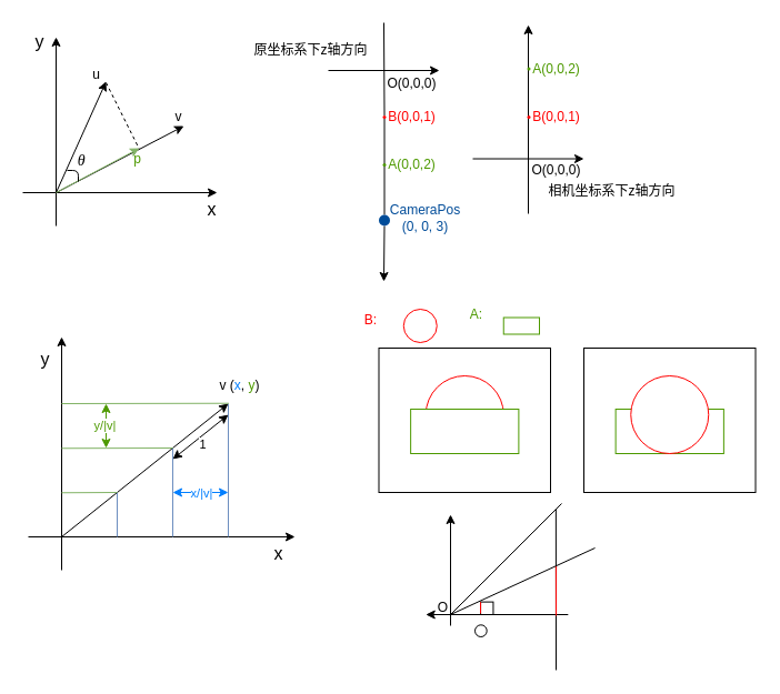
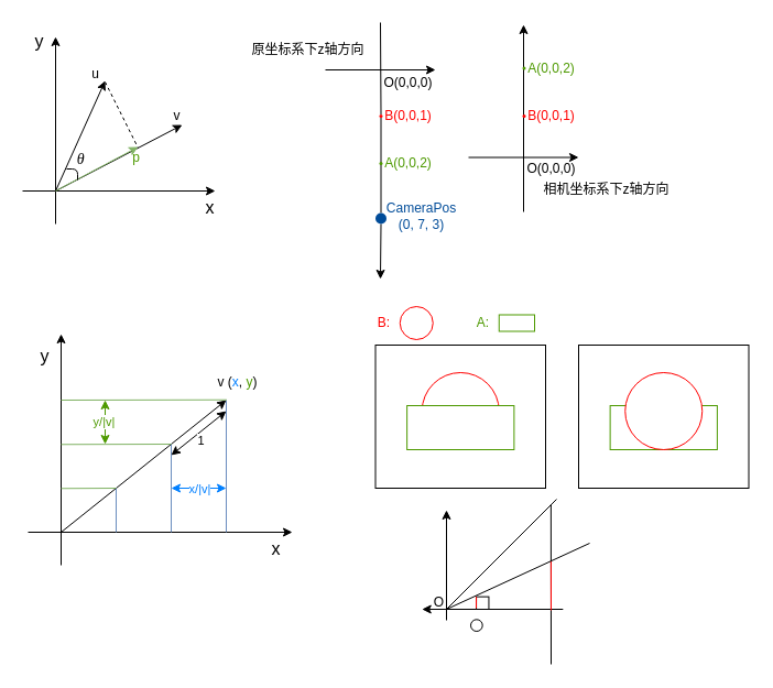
  <mxCell id="0" />
  <mxCell id="1" parent="0" />
  <mxCell id="2" value="" style="endArrow=classic;html=1;" parent="1" edge="1"><mxGeometry width="50" height="50" relative="1" as="geometry"><mxPoint x="25" y="483" as="sourcePoint" /><mxPoint x="265" y="483" as="targetPoint" /></mxGeometry></mxCell>
  <mxCell id="3" value="" style="endArrow=classic;html=1;" parent="1" edge="1"><mxGeometry width="50" height="50" relative="1" as="geometry"><mxPoint x="55" y="513" as="sourcePoint" /><mxPoint x="55" y="303" as="targetPoint" /></mxGeometry></mxCell>
  <mxCell id="4" value="y" style="text;html=1;align=center;verticalAlign=middle;resizable=0;points=[];autosize=1;strokeColor=none;fillColor=none;fontSize=16;" parent="1" vertex="1"><mxGeometry x="25" y="308" width="30" height="30" as="geometry" /></mxCell>
  <mxCell id="5" value="x" style="text;html=1;align=center;verticalAlign=middle;resizable=0;points=[];autosize=1;strokeColor=none;fillColor=none;fontSize=16;" parent="1" vertex="1"><mxGeometry x="235" y="483" width="30" height="30" as="geometry" /></mxCell>
  <mxCell id="6" value="" style="endArrow=classic;html=1;fontSize=24;" parent="1" edge="1"><mxGeometry width="50" height="50" relative="1" as="geometry"><mxPoint x="55" y="483" as="sourcePoint" /><mxPoint x="205" y="363" as="targetPoint" /></mxGeometry></mxCell>
  <mxCell id="7" value="&lt;font style=&quot;font-size: 12px;&quot;&gt;v (&lt;font color=&quot;#007fff&quot;&gt;x&lt;/font&gt;, &lt;font color=&quot;#4d9900&quot;&gt;y&lt;/font&gt;)&lt;/font&gt;" style="text;html=1;align=center;verticalAlign=middle;resizable=0;points=[];autosize=1;strokeColor=none;fillColor=none;fontSize=24;" parent="1" vertex="1"><mxGeometry x="185" y="323" width="60" height="40" as="geometry" /></mxCell>
  <mxCell id="8" value="" style="endArrow=none;html=1;fontSize=24;fillColor=#dae8fc;strokeColor=#6c8ebf;" parent="1" edge="1"><mxGeometry width="50" height="50" relative="1" as="geometry"><mxPoint x="105" y="483" as="sourcePoint" /><mxPoint x="105" y="443" as="targetPoint" /></mxGeometry></mxCell>
  <mxCell id="9" value="" style="endArrow=none;html=1;fontSize=24;fillColor=#dae8fc;strokeColor=#6c8ebf;" parent="1" edge="1"><mxGeometry width="50" height="50" relative="1" as="geometry"><mxPoint x="155" y="483" as="sourcePoint" /><mxPoint x="155" y="403" as="targetPoint" /></mxGeometry></mxCell>
  <mxCell id="10" value="" style="endArrow=none;html=1;fontSize=24;fillColor=#dae8fc;strokeColor=#6c8ebf;" parent="1" edge="1"><mxGeometry width="50" height="50" relative="1" as="geometry"><mxPoint x="205" y="483" as="sourcePoint" /><mxPoint x="205" y="363" as="targetPoint" /></mxGeometry></mxCell>
  <mxCell id="11" value="" style="endArrow=none;html=1;fontSize=24;fillColor=#d5e8d4;strokeColor=#82b366;exitX=0.34;exitY=0.993;exitDx=0;exitDy=0;exitPerimeter=0;" parent="1" source="7" edge="1"><mxGeometry width="50" height="50" relative="1" as="geometry"><mxPoint x="215" y="493" as="sourcePoint" /><mxPoint x="55" y="363" as="targetPoint" /></mxGeometry></mxCell>
  <mxCell id="12" value="" style="endArrow=none;html=1;fontSize=24;fillColor=#d5e8d4;strokeColor=#82b366;" parent="1" edge="1"><mxGeometry width="50" height="50" relative="1" as="geometry"><mxPoint x="155" y="403" as="sourcePoint" /><mxPoint x="55" y="403.28" as="targetPoint" /></mxGeometry></mxCell>
  <mxCell id="13" value="" style="endArrow=none;html=1;fontSize=24;fillColor=#d5e8d4;strokeColor=#82b366;" parent="1" edge="1"><mxGeometry width="50" height="50" relative="1" as="geometry"><mxPoint x="105" y="443" as="sourcePoint" /><mxPoint x="55" y="443.28" as="targetPoint" /></mxGeometry></mxCell>
  <mxCell id="14" value="" style="endArrow=classic;startArrow=classic;html=1;fontColor=#007FFF;" parent="1" edge="1"><mxGeometry width="50" height="50" relative="1" as="geometry"><mxPoint x="155" y="413" as="sourcePoint" /><mxPoint x="205" y="373" as="targetPoint" /></mxGeometry></mxCell>
  <mxCell id="15" value="1" style="edgeLabel;html=1;align=center;verticalAlign=middle;resizable=0;points=[];fontColor=#000000;" parent="14" vertex="1" connectable="0"><mxGeometry x="0.061" relative="1" as="geometry"><mxPoint y="8" as="offset" /></mxGeometry></mxCell>
  <mxCell id="16" value="" style="endArrow=classic;startArrow=classic;html=1;fontColor=#007FFF;strokeColor=#007FFF;" parent="1" edge="1"><mxGeometry width="50" height="50" relative="1" as="geometry"><mxPoint x="155" y="443" as="sourcePoint" /><mxPoint x="205" y="443" as="targetPoint" /></mxGeometry></mxCell>
  <mxCell id="17" value="x/|v|" style="edgeLabel;html=1;align=center;verticalAlign=middle;resizable=0;points=[];fontColor=#007FFF;" parent="16" vertex="1" connectable="0"><mxGeometry x="0.061" relative="1" as="geometry"><mxPoint x="-2" as="offset" /></mxGeometry></mxCell>
  <mxCell id="18" value="" style="endArrow=classic;startArrow=classic;html=1;fontColor=#4D9900;strokeColor=#4D9900;" parent="1" edge="1"><mxGeometry width="50" height="50" relative="1" as="geometry"><mxPoint x="95" y="403" as="sourcePoint" /><mxPoint x="95" y="363" as="targetPoint" /></mxGeometry></mxCell>
  <mxCell id="19" value="y/|v|" style="edgeLabel;html=1;align=center;verticalAlign=middle;resizable=0;points=[];fontColor=#4D9900;" parent="18" vertex="1" connectable="0"><mxGeometry x="0.061" relative="1" as="geometry"><mxPoint x="-2" as="offset" /></mxGeometry></mxCell>
  <mxCell id="20" value="" style="endArrow=classic;html=1;" parent="1" edge="1"><mxGeometry width="50" height="50" relative="1" as="geometry"><mxPoint x="20" y="173" as="sourcePoint" /><mxPoint x="195" y="173" as="targetPoint" /></mxGeometry></mxCell>
  <mxCell id="21" value="" style="endArrow=classic;html=1;" parent="1" edge="1"><mxGeometry width="50" height="50" relative="1" as="geometry"><mxPoint x="50" y="203" as="sourcePoint" /><mxPoint x="50" y="33" as="targetPoint" /></mxGeometry></mxCell>
  <mxCell id="22" value="y" style="text;html=1;align=center;verticalAlign=middle;resizable=0;points=[];autosize=1;strokeColor=none;fillColor=none;fontSize=16;" parent="1" vertex="1"><mxGeometry x="20" y="22" width="30" height="30" as="geometry" /></mxCell>
  <mxCell id="23" value="x" style="text;html=1;align=center;verticalAlign=middle;resizable=0;points=[];autosize=1;strokeColor=none;fillColor=none;fontSize=16;" parent="1" vertex="1"><mxGeometry x="175" y="173" width="30" height="30" as="geometry" /></mxCell>
  <mxCell id="24" value="" style="endArrow=classic;html=1;strokeColor=#000000;fontColor=#4D9900;" parent="1" edge="1"><mxGeometry width="50" height="50" relative="1" as="geometry"><mxPoint x="50" y="173" as="sourcePoint" /><mxPoint x="95" y="73" as="targetPoint" /></mxGeometry></mxCell>
  <mxCell id="25" value="" style="endArrow=classic;html=1;strokeColor=#000000;fontColor=#4D9900;" parent="1" edge="1"><mxGeometry width="50" height="50" relative="1" as="geometry"><mxPoint x="50" y="173" as="sourcePoint" /><mxPoint x="165" y="113" as="targetPoint" /></mxGeometry></mxCell>
  <mxCell id="26" value="&lt;font color=&quot;#000000&quot;&gt;u&lt;/font&gt;" style="text;html=1;align=center;verticalAlign=middle;resizable=0;points=[];autosize=1;strokeColor=none;fillColor=none;fontColor=#4D9900;" parent="1" vertex="1"><mxGeometry x="71" y="52" width="30" height="30" as="geometry" /></mxCell>
  <mxCell id="27" value="&lt;font color=&quot;#000000&quot;&gt;v&lt;/font&gt;" style="text;html=1;align=center;verticalAlign=middle;resizable=0;points=[];autosize=1;strokeColor=none;fillColor=none;fontColor=#4D9900;" parent="1" vertex="1"><mxGeometry x="145" y="90" width="30" height="30" as="geometry" /></mxCell>
  <mxCell id="28" value="" style="endArrow=none;html=1;strokeColor=#000000;fontColor=#000000;dashed=1;" parent="1" edge="1"><mxGeometry width="50" height="50" relative="1" as="geometry"><mxPoint x="95" y="74" as="sourcePoint" /><mxPoint x="125" y="134" as="targetPoint" /></mxGeometry></mxCell>
  <mxCell id="29" value="" style="endArrow=classic;html=1;strokeColor=#82b366;fontColor=#4D9900;fillColor=#d5e8d4;" parent="1" edge="1"><mxGeometry width="50" height="50" relative="1" as="geometry"><mxPoint x="50" y="173" as="sourcePoint" /><mxPoint x="125" y="133" as="targetPoint" /></mxGeometry></mxCell>
  <mxCell id="30" value="p" style="text;html=1;align=center;verticalAlign=middle;resizable=0;points=[];autosize=1;strokeColor=none;fillColor=none;fontColor=#4D9900;" parent="1" vertex="1"><mxGeometry x="108" y="128" width="30" height="30" as="geometry" /></mxCell>
  <mxCell id="31" value="" style="endArrow=none;html=1;strokeColor=#000000;fontColor=#000000;" parent="1" edge="1"><mxGeometry width="50" height="50" relative="1" as="geometry"><mxPoint x="70" y="163" as="sourcePoint" /><mxPoint x="60" y="153" as="targetPoint" /><Array as="points"><mxPoint x="70" y="153" /></Array></mxGeometry></mxCell>
  <mxCell id="32" value="&lt;span style=&quot;border-color: currentcolor; font-family: KaTeX_Main, &amp;quot;Times New Roman&amp;quot;, serif; text-align: start; font-size: 14px;&quot; aria-hidden=&quot;true&quot; class=&quot;katex-html&quot;&gt;&lt;span style=&quot;border-color: currentcolor; position: relative; width: min-content; display: inline-block;&quot; class=&quot;base&quot;&gt;&lt;font style=&quot;font-size: 14px;&quot;&gt;&lt;span style=&quot;border-color: currentcolor; font-family: KaTeX_Math; font-style: italic; margin-right: 0.028em;&quot; class=&quot;mord mathnormal&quot;&gt;θ&lt;/span&gt;&lt;/font&gt;&lt;/span&gt;&lt;/span&gt;" style="text;html=1;align=center;verticalAlign=middle;resizable=0;points=[];autosize=1;strokeColor=none;fillColor=none;fontColor=#000000;" parent="1" vertex="1"><mxGeometry x="58" y="130" width="30" height="30" as="geometry" /></mxCell>
  <mxCell id="33" value="" style="endArrow=none;html=1;endFill=0;startArrow=none;startFill=1;" parent="1" source="41" edge="1"><mxGeometry width="50" height="50" relative="1" as="geometry"><mxPoint x="345" y="190" as="sourcePoint" /><mxPoint x="345" y="20" as="targetPoint" /></mxGeometry></mxCell>
  <mxCell id="34" value="" style="endArrow=classic;html=1;" parent="1" edge="1"><mxGeometry width="50" height="50" relative="1" as="geometry"><mxPoint x="475" y="192" as="sourcePoint" /><mxPoint x="475" y="22" as="targetPoint" /></mxGeometry></mxCell>
  <mxCell id="35" value="&lt;font color=&quot;#ff0000&quot;&gt;B(0,0,1)&lt;/font&gt;" style="text;html=1;align=center;verticalAlign=middle;resizable=0;points=[];autosize=1;strokeColor=none;fillColor=none;" parent="1" vertex="1"><mxGeometry x="335" y="90" width="70" height="30" as="geometry" /></mxCell>
  <mxCell id="36" value="&lt;font color=&quot;#4d9900&quot;&gt;A(0,0,2)&lt;/font&gt;" style="text;html=1;align=center;verticalAlign=middle;resizable=0;points=[];autosize=1;strokeColor=none;fillColor=none;" parent="1" vertex="1"><mxGeometry x="335" y="133" width="70" height="30" as="geometry" /></mxCell>
  <mxCell id="37" value="原坐标系下z轴方向" style="text;html=1;align=center;verticalAlign=middle;resizable=0;points=[];autosize=1;strokeColor=none;fillColor=none;" parent="1" vertex="1"><mxGeometry x="214" y="30" width="130" height="30" as="geometry" /></mxCell>
  <mxCell id="38" value="" style="endArrow=none;html=1;endFill=0;startArrow=classic;startFill=1;" parent="1" edge="1"><mxGeometry width="50" height="50" relative="1" as="geometry"><mxPoint x="395" y="63" as="sourcePoint" /><mxPoint x="295" y="63" as="targetPoint" /></mxGeometry></mxCell>
  <mxCell id="39" value="O(0,0,0)" style="text;html=1;align=center;verticalAlign=middle;resizable=0;points=[];autosize=1;strokeColor=none;fillColor=none;" parent="1" vertex="1"><mxGeometry x="465" y="138" width="70" height="30" as="geometry" /></mxCell>
  <mxCell id="40" value="" style="endArrow=none;html=1;endFill=0;startArrow=none;startFill=1;" parent="1" source="52" target="41" edge="1"><mxGeometry width="50" height="50" relative="1" as="geometry"><mxPoint x="345" y="253" as="sourcePoint" /><mxPoint x="345" y="20" as="targetPoint" /></mxGeometry></mxCell>
  <mxCell id="41" value="" style="ellipse;whiteSpace=wrap;html=1;fillColor=#FF0000;strokeColor=none;" parent="1" vertex="1"><mxGeometry x="344" y="103.5" width="3" height="3" as="geometry" /></mxCell>
  <mxCell id="42" value="" style="ellipse;whiteSpace=wrap;html=1;fillColor=#4D9900;strokeColor=none;" parent="1" vertex="1"><mxGeometry x="344" y="146.5" width="3" height="3" as="geometry" /></mxCell>
  <mxCell id="43" value="相机坐标系下z轴方向" style="text;html=1;align=center;verticalAlign=middle;resizable=0;points=[];autosize=1;strokeColor=none;fillColor=none;" parent="1" vertex="1"><mxGeometry x="480" y="156.5" width="140" height="30" as="geometry" /></mxCell>
  <mxCell id="44" value="" style="endArrow=none;html=1;endFill=0;startArrow=classic;startFill=1;" parent="1" edge="1"><mxGeometry width="50" height="50" relative="1" as="geometry"><mxPoint x="525" y="142.52" as="sourcePoint" /><mxPoint x="425" y="142.52" as="targetPoint" /></mxGeometry></mxCell>
  <mxCell id="45" value="&lt;font color=&quot;#ff0000&quot;&gt;B(0,0,1)&lt;/font&gt;" style="text;html=1;align=center;verticalAlign=middle;resizable=0;points=[];autosize=1;strokeColor=none;fillColor=none;" parent="1" vertex="1"><mxGeometry x="465" y="90" width="70" height="30" as="geometry" /></mxCell>
  <mxCell id="46" value="&lt;font color=&quot;#4d9900&quot;&gt;A(0,0,2)&lt;/font&gt;" style="text;html=1;align=center;verticalAlign=middle;resizable=0;points=[];autosize=1;strokeColor=none;fillColor=none;" parent="1" vertex="1"><mxGeometry x="465" y="46.5" width="70" height="30" as="geometry" /></mxCell>
  <mxCell id="47" value="" style="ellipse;whiteSpace=wrap;html=1;fillColor=#FF0000;strokeColor=none;" parent="1" vertex="1"><mxGeometry x="474" y="103.5" width="3" height="3" as="geometry" /></mxCell>
  <mxCell id="48" value="" style="ellipse;whiteSpace=wrap;html=1;fillColor=#4D9900;strokeColor=none;" parent="1" vertex="1"><mxGeometry x="474" y="60" width="3" height="3" as="geometry" /></mxCell>
  <mxCell id="49" value="O(0,0,0)" style="text;html=1;align=center;verticalAlign=middle;resizable=0;points=[];autosize=1;strokeColor=none;fillColor=none;" parent="1" vertex="1"><mxGeometry x="335" y="60" width="70" height="30" as="geometry" /></mxCell>
- <mxCell id="50" value="&lt;font color=&quot;#004c99&quot;&gt;CameraPos&lt;br&gt;(0, 0, 3)&lt;/font&gt;" style="text;html=1;align=center;verticalAlign=middle;resizable=0;points=[];autosize=1;strokeColor=none;fillColor=none;" parent="1" vertex="1"><mxGeometry x="337" y="176" width="90" height="40" as="geometry" /></mxCell>
+ <mxCell id="50" value="&lt;font color=&quot;#004c99&quot;&gt;CameraPos&lt;br&gt;(0, 7, 3)&lt;/font&gt;" style="text;html=1;align=center;verticalAlign=middle;resizable=0;points=[];autosize=1;strokeColor=none;fillColor=none;" parent="1" vertex="1"><mxGeometry x="337" y="176" width="90" height="40" as="geometry" /></mxCell>
  <mxCell id="51" value="" style="endArrow=none;html=1;endFill=0;startArrow=classic;startFill=1;" parent="1" target="52" edge="1"><mxGeometry width="50" height="50" relative="1" as="geometry"><mxPoint x="345" y="253" as="sourcePoint" /><mxPoint x="345.496" y="106.5" as="targetPoint" /></mxGeometry></mxCell>
  <mxCell id="52" value="" style="ellipse;whiteSpace=wrap;html=1;fontColor=#4D9900;fillColor=#004C99;strokeColor=none;" parent="1" vertex="1"><mxGeometry x="340.5" y="193" width="10" height="10" as="geometry" /></mxCell>
  <mxCell id="53" value="" style="whiteSpace=wrap;html=1;fontColor=#004C99;fillColor=none;" parent="1" vertex="1"><mxGeometry x="340.5" y="313" width="154.5" height="130" as="geometry" /></mxCell>
  <mxCell id="54" value="" style="ellipse;whiteSpace=wrap;html=1;fontColor=#004C99;fillColor=none;strokeColor=#FF0000;" parent="1" vertex="1"><mxGeometry x="382.75" y="338" width="70" height="70" as="geometry" /></mxCell>
  <mxCell id="55" value="" style="whiteSpace=wrap;html=1;fontColor=#004C99;fillColor=default;strokeColor=#4D9900;" parent="1" vertex="1"><mxGeometry x="369.13" y="368" width="97.25" height="40" as="geometry" /></mxCell>
  <mxCell id="56" value="" style="whiteSpace=wrap;html=1;fontColor=#004C99;fillColor=none;" parent="1" vertex="1"><mxGeometry x="525" y="313" width="154.5" height="130" as="geometry" /></mxCell>
  <mxCell id="57" value="" style="whiteSpace=wrap;html=1;fontColor=#004C99;fillColor=default;strokeColor=#4D9900;" parent="1" vertex="1"><mxGeometry x="553.63" y="368" width="97.25" height="40" as="geometry" /></mxCell>
  <mxCell id="58" value="" style="ellipse;whiteSpace=wrap;html=1;fontColor=#004C99;fillColor=default;strokeColor=#FF0000;" parent="1" vertex="1"><mxGeometry x="567.25" y="338" width="70" height="70" as="geometry" /></mxCell>
  <mxCell id="59" value="" style="ellipse;whiteSpace=wrap;html=1;fontColor=#004C99;fillColor=default;strokeColor=#FF0000;" parent="1" vertex="1"><mxGeometry x="362.75" y="278" width="30" height="30" as="geometry" /></mxCell>
- <mxCell id="60" value="&lt;font color=&quot;#ff0000&quot;&gt;B:&lt;/font&gt;" style="text;html=1;align=center;verticalAlign=middle;resizable=0;points=[];autosize=1;strokeColor=none;fillColor=none;" parent="1" vertex="1"><mxGeometry x="317.75" y="273" width="30" height="30" as="geometry" /></mxCell>
- <mxCell id="61" value="&lt;font color=&quot;#4d9900&quot;&gt;A:&lt;/font&gt;" style="text;html=1;align=center;verticalAlign=middle;resizable=0;points=[];autosize=1;strokeColor=none;fillColor=none;" parent="1" vertex="1"><mxGeometry x="412.75" y="268" width="30" height="30" as="geometry" /></mxCell>
+ <mxCell id="60" value="&lt;font color=&quot;#ff0000&quot;&gt;B:&lt;/font&gt;" style="text;html=1;align=center;verticalAlign=middle;resizable=0;points=[];autosize=1;strokeColor=none;fillColor=none;" parent="1" vertex="1"><mxGeometry x="332.75" y="278" width="30" height="30" as="geometry" /></mxCell>
+ <mxCell id="61" value="&lt;font color=&quot;#4d9900&quot;&gt;A:&lt;/font&gt;" style="text;html=1;align=center;verticalAlign=middle;resizable=0;points=[];autosize=1;strokeColor=none;fillColor=none;" parent="1" vertex="1"><mxGeometry x="422.75" y="278" width="30" height="30" as="geometry" /></mxCell>
  <mxCell id="62" value="" style="whiteSpace=wrap;html=1;fontColor=#004C99;fillColor=default;strokeColor=#4D9900;" parent="1" vertex="1"><mxGeometry x="452.75" y="285.5" width="32.25" height="15" as="geometry" /></mxCell>
  <mxCell id="63" value="" style="endArrow=classic;html=1;" edge="1" parent="1"><mxGeometry width="50" height="50" relative="1" as="geometry"><mxPoint x="510.83" y="553" as="sourcePoint" /><mxPoint x="382.751" y="553" as="targetPoint" /></mxGeometry></mxCell>
  <mxCell id="64" value="" style="endArrow=classic;html=1;" edge="1" parent="1"><mxGeometry width="50" height="50" relative="1" as="geometry"><mxPoint x="405" y="563" as="sourcePoint" /><mxPoint x="405" y="463" as="targetPoint" /></mxGeometry></mxCell>
  <mxCell id="65" value="" style="whiteSpace=wrap;html=1;aspect=fixed;" vertex="1" parent="1"><mxGeometry x="432.06" y="541.62" width="11.38" height="11.38" as="geometry" /></mxCell>
  <mxCell id="66" value="" style="endArrow=none;html=1;" edge="1" parent="1"><mxGeometry width="50" height="50" relative="1" as="geometry"><mxPoint x="500" y="603" as="sourcePoint" /><mxPoint x="499.87" y="458" as="targetPoint" /></mxGeometry></mxCell>
  <mxCell id="67" value="O" style="text;html=1;align=center;verticalAlign=middle;resizable=0;points=[];autosize=1;strokeColor=none;fillColor=none;" vertex="1" parent="1"><mxGeometry x="382.75" y="532.31" width="30" height="30" as="geometry" /></mxCell>
  <mxCell id="68" value="" style="endArrow=none;html=1;" edge="1" parent="1"><mxGeometry width="50" height="50" relative="1" as="geometry"><mxPoint x="405" y="553" as="sourcePoint" /><mxPoint x="505" y="453" as="targetPoint" /></mxGeometry></mxCell>
  <mxCell id="69" value="" style="endArrow=none;html=1;" edge="1" parent="1"><mxGeometry width="50" height="50" relative="1" as="geometry"><mxPoint x="405" y="553" as="sourcePoint" /><mxPoint x="535" y="493" as="targetPoint" /></mxGeometry></mxCell>
  <mxCell id="70" value="" style="endArrow=none;html=1;strokeColor=#FF0000;" edge="1" parent="1"><mxGeometry width="50" height="50" relative="1" as="geometry"><mxPoint x="432" y="552" as="sourcePoint" /><mxPoint x="432.06" y="541.62" as="targetPoint" /></mxGeometry></mxCell>
  <mxCell id="71" value="" style="endArrow=none;html=1;strokeColor=#FF0000;" edge="1" parent="1"><mxGeometry width="50" height="50" relative="1" as="geometry"><mxPoint x="500" y="554" as="sourcePoint" /><mxPoint x="499.93" y="509.62" as="targetPoint" /></mxGeometry></mxCell>
  <mxCell id="72" value="" style="ellipse;whiteSpace=wrap;html=1;aspect=fixed;" vertex="1" parent="1"><mxGeometry x="427" y="562.31" width="10.69" height="10.69" as="geometry" /></mxCell>
